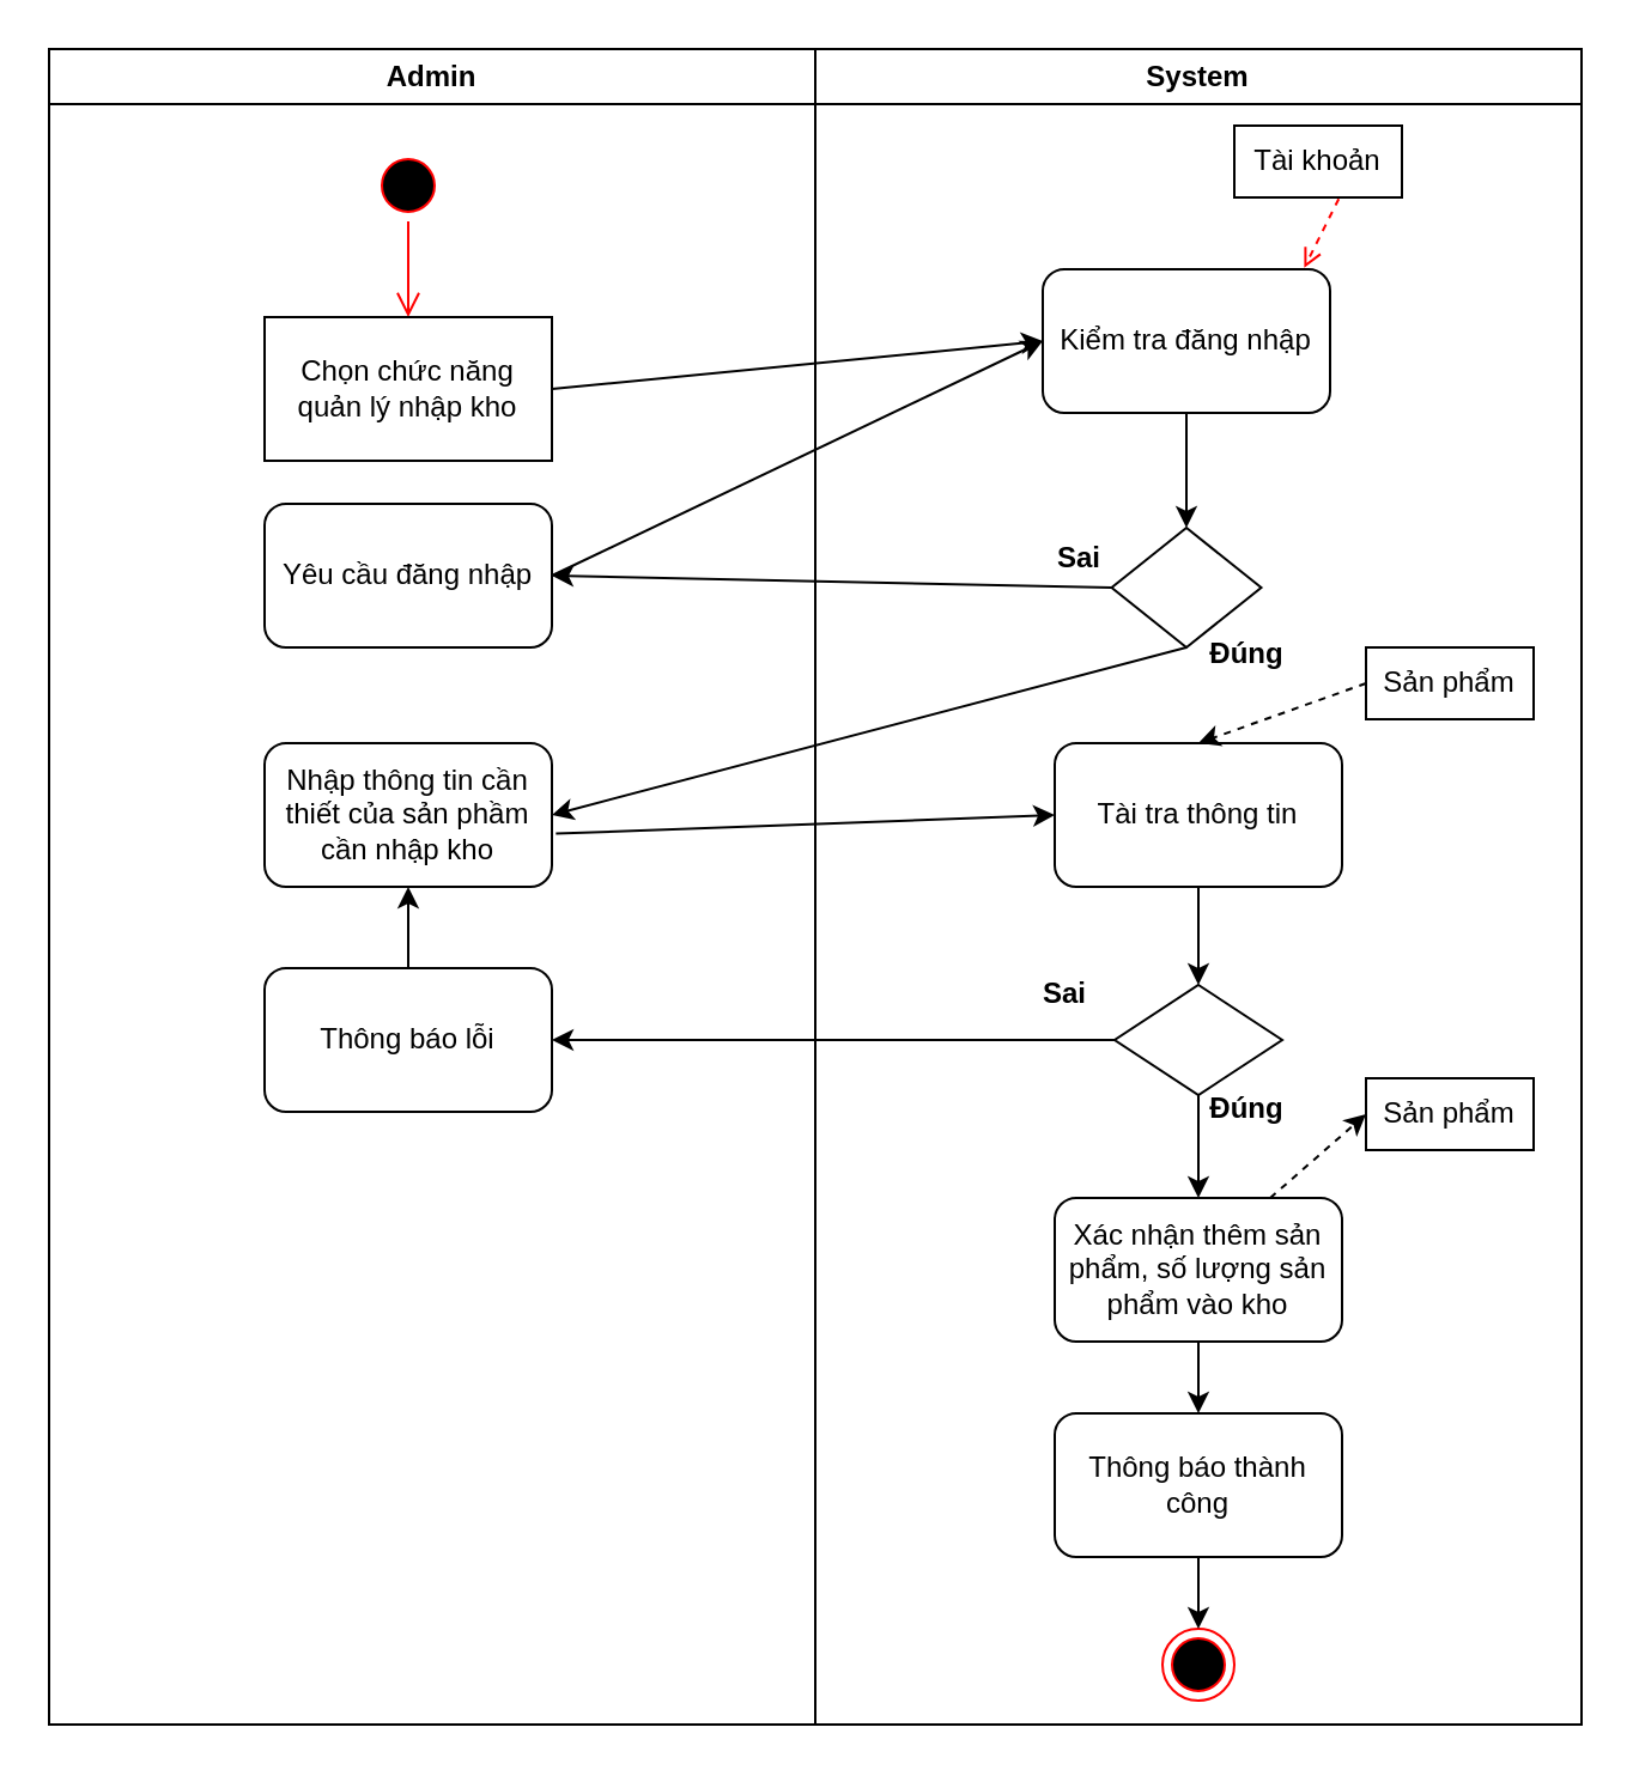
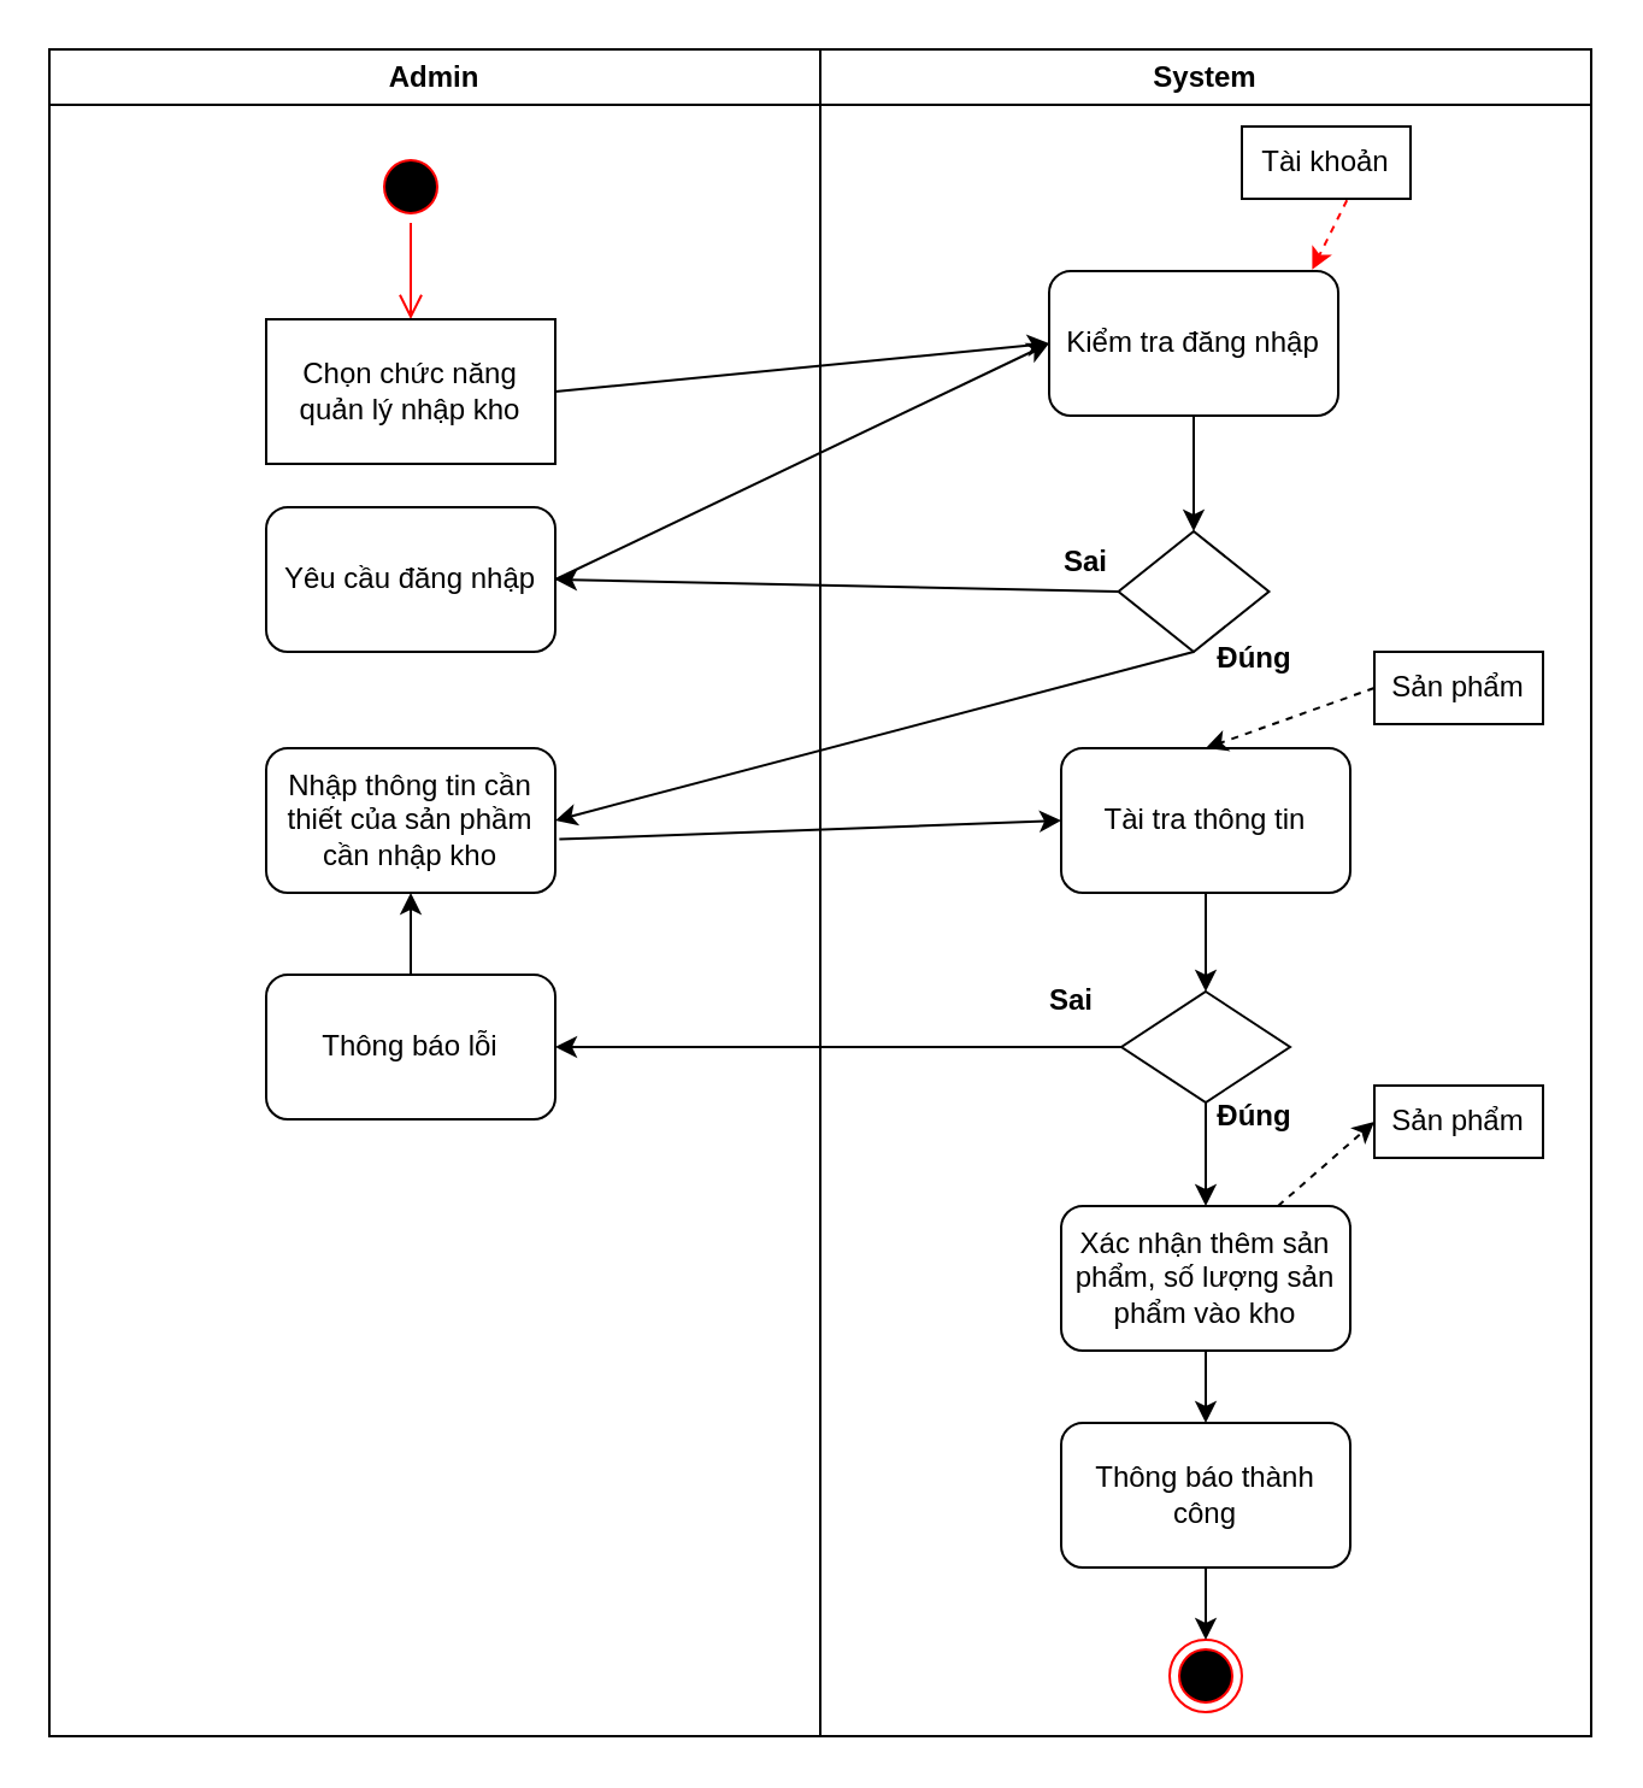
  <mxCell id="0" />
  <mxCell id="1" parent="0" />
  <mxCell id="2" value="Admin" style="swimlane;whiteSpace=wrap;fillColor=#FFFFFF;" parent="1" vertex="1"><mxGeometry x="20" y="20" width="320" height="700" as="geometry" /></mxCell>
  <mxCell id="3" value="" style="ellipse;shape=startState;fillColor=#000000;strokeColor=#ff0000;" parent="2" vertex="1"><mxGeometry x="135" y="42" width="30" height="30" as="geometry" /></mxCell>
  <mxCell id="4" value="" style="edgeStyle=elbowEdgeStyle;elbow=vertical;verticalAlign=bottom;endArrow=open;endSize=8;strokeColor=#FF0000;endFill=1;rounded=0;entryX=0.5;entryY=0;entryDx=0;entryDy=0;exitX=0.5;exitY=1;exitDx=0;exitDy=0;" parent="2" source="3" target="5" edge="1"><mxGeometry x="100" y="40" as="geometry"><mxPoint x="114.5" y="110" as="targetPoint" /><mxPoint x="115.5" y="72" as="sourcePoint" /><Array as="points"><mxPoint x="95" y="98" /></Array></mxGeometry></mxCell>
  <mxCell id="5" value="Chọn chức năng quản lý nhập kho" style="whiteSpace=wrap;html=1;rounded=0;" parent="2" vertex="1"><mxGeometry x="90" y="112" width="120" height="60" as="geometry" /></mxCell>
  <mxCell id="6" value="Yêu cầu đăng nhập" style="rounded=1;whiteSpace=wrap;html=1;" parent="2" vertex="1"><mxGeometry x="90" y="190" width="120" height="60" as="geometry" /></mxCell>
  <mxCell id="7" value="Nhập thông tin cần thiết của sản phầm cần nhập kho" style="rounded=1;whiteSpace=wrap;html=1;" parent="2" vertex="1"><mxGeometry x="90" y="290" width="120" height="60" as="geometry" /></mxCell>
  <mxCell id="8" value="Thông báo lỗi" style="rounded=1;whiteSpace=wrap;html=1;" parent="2" vertex="1"><mxGeometry x="90" y="384" width="120" height="60" as="geometry" /></mxCell>
  <mxCell id="9" value="" style="endArrow=classic;html=1;rounded=0;fontFamily=Helvetica;fontSize=12;fontColor=default;fontStyle=1;entryX=0.5;entryY=1;entryDx=0;entryDy=0;exitX=0.5;exitY=0;exitDx=0;exitDy=0;" edge="1" parent="2" source="8" target="7"><mxGeometry width="50" height="50" relative="1" as="geometry"><mxPoint x="70" y="430" as="sourcePoint" /><mxPoint x="120" y="380" as="targetPoint" /></mxGeometry></mxCell>
  <mxCell id="10" value="System" style="swimlane;whiteSpace=wrap;startSize=23;" parent="1" vertex="1"><mxGeometry x="340" y="20" width="320" height="700" as="geometry" /></mxCell>
  <mxCell id="11" value="Kiểm tra đăng nhập" style="rounded=1;whiteSpace=wrap;html=1;" parent="10" vertex="1"><mxGeometry x="95" y="92" width="120" height="60" as="geometry" /></mxCell>
- <mxCell id="12" value="" style="endArrow=open;html=1;rounded=0;dashed=1;entryX=0.91;entryY=-0.01;entryDx=0;entryDy=0;entryPerimeter=0;exitX=0.623;exitY=1.02;exitDx=0;exitDy=0;exitPerimeter=0;fillColor=#d80073;strokeColor=light-dark(#ff0000, #FFA9E0);" parent="10" source="13" target="11" edge="1"><mxGeometry width="50" height="50" relative="1" as="geometry"><mxPoint x="215" y="62" as="sourcePoint" /><mxPoint x="210" y="32" as="targetPoint" /></mxGeometry></mxCell>
+ <mxCell id="12" value="" style="endArrow=classic;html=1;rounded=0;dashed=1;entryX=0.91;entryY=-0.01;entryDx=0;entryDy=0;entryPerimeter=0;exitX=0.623;exitY=1.02;exitDx=0;exitDy=0;exitPerimeter=0;fillColor=#d80073;strokeColor=light-dark(#ff0000, #FFA9E0);" parent="10" source="13" target="11" edge="1"><mxGeometry width="50" height="50" relative="1" as="geometry"><mxPoint x="215" y="62" as="sourcePoint" /><mxPoint x="210" y="32" as="targetPoint" /></mxGeometry></mxCell>
  <mxCell id="13" value="Tài khoản" style="rounded=0;whiteSpace=wrap;html=1;" parent="10" vertex="1"><mxGeometry x="175" y="32" width="70" height="30" as="geometry" /></mxCell>
  <mxCell id="14" value="Tài tra thông tin" style="rounded=1;whiteSpace=wrap;html=1;" parent="10" vertex="1"><mxGeometry x="100" y="290" width="120" height="60" as="geometry" /></mxCell>
  <mxCell id="15" value="Sản phẩm" style="rounded=0;whiteSpace=wrap;html=1;" parent="10" vertex="1"><mxGeometry x="230" y="250" width="70" height="30" as="geometry" /></mxCell>
  <mxCell id="16" value="Xác nhận thêm sản phẩm, số lượng sản phẩm vào kho" style="rounded=1;whiteSpace=wrap;html=1;" parent="10" vertex="1"><mxGeometry x="100" y="480" width="120" height="60" as="geometry" /></mxCell>
  <mxCell id="17" value="Thông báo thành công" style="rounded=1;whiteSpace=wrap;html=1;" parent="10" vertex="1"><mxGeometry x="100" y="570" width="120" height="60" as="geometry" /></mxCell>
  <mxCell id="18" value="" style="ellipse;html=1;shape=endState;fillColor=#000000;strokeColor=#ff0000;" parent="10" vertex="1"><mxGeometry x="145" y="660" width="30" height="30" as="geometry" /></mxCell>
  <mxCell id="19" value="Sản phẩm" style="rounded=0;whiteSpace=wrap;html=1;" parent="10" vertex="1"><mxGeometry x="230" y="430" width="70" height="30" as="geometry" /></mxCell>
  <mxCell id="20" value="" style="endArrow=classic;html=1;rounded=0;fontFamily=Helvetica;fontSize=12;fontColor=default;fontStyle=1;entryX=0.5;entryY=0;entryDx=0;entryDy=0;exitX=0.5;exitY=1;exitDx=0;exitDy=0;" edge="1" parent="10" source="11" target="21"><mxGeometry width="50" height="50" relative="1" as="geometry"><mxPoint x="40" y="220" as="sourcePoint" /><mxPoint x="155" y="212" as="targetPoint" /></mxGeometry></mxCell>
  <mxCell id="21" value="" style="rhombus;whiteSpace=wrap;html=1;strokeColor=default;align=center;verticalAlign=middle;fontFamily=Helvetica;fontSize=12;fontColor=default;fontStyle=1;fillColor=#FFFFFF;" vertex="1" parent="10"><mxGeometry x="123.75" y="200" width="62.5" height="50" as="geometry" /></mxCell>
  <mxCell id="22" value="" style="html=1;labelBackgroundColor=#ffffff;startArrow=none;startFill=0;startSize=6;endArrow=classic;endFill=1;endSize=6;jettySize=auto;orthogonalLoop=1;strokeWidth=1;dashed=1;fontSize=14;rounded=0;fontFamily=Helvetica;fontColor=default;fontStyle=1;entryX=0.5;entryY=0;entryDx=0;entryDy=0;exitX=0;exitY=0.5;exitDx=0;exitDy=0;" edge="1" parent="10" source="15" target="14"><mxGeometry width="60" height="60" relative="1" as="geometry"><mxPoint x="250" y="380" as="sourcePoint" /><mxPoint x="310" y="320" as="targetPoint" /></mxGeometry></mxCell>
  <mxCell id="23" value="Sai" style="text;html=1;align=center;verticalAlign=middle;resizable=0;points=[];autosize=1;strokeColor=none;fillColor=none;fontFamily=Helvetica;fontSize=12;fontColor=default;fontStyle=1;" vertex="1" parent="10"><mxGeometry x="83.75" y="380" width="40" height="30" as="geometry" /></mxCell>
  <mxCell id="24" value="" style="endArrow=classic;html=1;rounded=0;fontFamily=Helvetica;fontSize=12;fontColor=default;fontStyle=1;exitX=0.5;exitY=1;exitDx=0;exitDy=0;entryX=0.5;entryY=0;entryDx=0;entryDy=0;" edge="1" parent="10" source="14" target="25"><mxGeometry width="50" height="50" relative="1" as="geometry"><mxPoint x="240" y="410" as="sourcePoint" /><mxPoint x="200" y="370" as="targetPoint" /></mxGeometry></mxCell>
  <mxCell id="25" value="" style="rhombus;whiteSpace=wrap;html=1;strokeColor=default;align=center;verticalAlign=middle;fontFamily=Helvetica;fontSize=12;fontColor=default;fontStyle=1;fillColor=#FFFFFF;" vertex="1" parent="10"><mxGeometry x="125" y="391" width="70" height="46" as="geometry" /></mxCell>
  <mxCell id="26" value="" style="html=1;labelBackgroundColor=#ffffff;startArrow=none;startFill=0;startSize=6;endArrow=classic;endFill=1;endSize=6;jettySize=auto;orthogonalLoop=1;strokeWidth=1;dashed=1;fontSize=14;rounded=0;fontFamily=Helvetica;fontColor=default;fontStyle=1;entryX=0;entryY=0.5;entryDx=0;entryDy=0;exitX=0.75;exitY=0;exitDx=0;exitDy=0;" edge="1" parent="10" source="16" target="19"><mxGeometry width="60" height="60" relative="1" as="geometry"><mxPoint x="230" y="470" as="sourcePoint" /><mxPoint x="220" y="525" as="targetPoint" /></mxGeometry></mxCell>
  <mxCell id="27" value="" style="endArrow=classic;html=1;rounded=0;fontFamily=Helvetica;fontSize=12;fontColor=default;fontStyle=1;entryX=0.5;entryY=0;entryDx=0;entryDy=0;exitX=0.5;exitY=1;exitDx=0;exitDy=0;" edge="1" parent="10" source="25" target="16"><mxGeometry width="50" height="50" relative="1" as="geometry"><mxPoint x="50" y="510" as="sourcePoint" /><mxPoint x="100" y="460" as="targetPoint" /></mxGeometry></mxCell>
  <mxCell id="28" value="" style="endArrow=classic;html=1;rounded=0;fontFamily=Helvetica;fontSize=12;fontColor=default;fontStyle=1;entryX=0.5;entryY=0;entryDx=0;entryDy=0;exitX=0.5;exitY=1;exitDx=0;exitDy=0;" edge="1" parent="10" source="16" target="17"><mxGeometry width="50" height="50" relative="1" as="geometry"><mxPoint x="-160" y="610" as="sourcePoint" /><mxPoint x="-110" y="560" as="targetPoint" /></mxGeometry></mxCell>
  <mxCell id="29" value="" style="endArrow=classic;html=1;rounded=0;fontFamily=Helvetica;fontSize=12;fontColor=default;fontStyle=1;entryX=0.5;entryY=0;entryDx=0;entryDy=0;exitX=0.5;exitY=1;exitDx=0;exitDy=0;" edge="1" parent="10" source="17" target="18"><mxGeometry width="50" height="50" relative="1" as="geometry"><mxPoint x="230" y="680" as="sourcePoint" /><mxPoint x="280" y="630" as="targetPoint" /></mxGeometry></mxCell>
  <mxCell id="30" value="" style="endArrow=classic;html=1;rounded=0;fontFamily=Helvetica;fontSize=12;fontColor=default;fontStyle=1;exitX=1;exitY=0.5;exitDx=0;exitDy=0;entryX=0;entryY=0.5;entryDx=0;entryDy=0;" edge="1" parent="1" source="5" target="11"><mxGeometry width="50" height="50" relative="1" as="geometry"><mxPoint x="260" y="170" as="sourcePoint" /><mxPoint x="310" y="120" as="targetPoint" /></mxGeometry></mxCell>
  <mxCell id="31" value="" style="endArrow=classic;html=1;rounded=0;fontFamily=Helvetica;fontSize=12;fontColor=default;fontStyle=1;exitX=1;exitY=0.5;exitDx=0;exitDy=0;entryX=0;entryY=0.5;entryDx=0;entryDy=0;" edge="1" parent="1" source="6" target="11"><mxGeometry width="50" height="50" relative="1" as="geometry"><mxPoint x="260" y="240" as="sourcePoint" /><mxPoint x="310" y="190" as="targetPoint" /></mxGeometry></mxCell>
  <mxCell id="32" value="" style="endArrow=classic;html=1;rounded=0;fontFamily=Helvetica;fontSize=12;fontColor=default;fontStyle=1;entryX=1;entryY=0.5;entryDx=0;entryDy=0;exitX=0;exitY=0.5;exitDx=0;exitDy=0;" edge="1" parent="1" source="21" target="6"><mxGeometry width="50" height="50" relative="1" as="geometry"><mxPoint x="260" y="310" as="sourcePoint" /><mxPoint x="310" y="260" as="targetPoint" /></mxGeometry></mxCell>
  <mxCell id="33" value="" style="endArrow=classic;html=1;rounded=0;fontFamily=Helvetica;fontSize=12;fontColor=default;fontStyle=1;exitX=0.5;exitY=1;exitDx=0;exitDy=0;entryX=1;entryY=0.5;entryDx=0;entryDy=0;" edge="1" parent="1" source="21" target="7"><mxGeometry width="50" height="50" relative="1" as="geometry"><mxPoint x="260" y="310" as="sourcePoint" /><mxPoint x="310" y="260" as="targetPoint" /></mxGeometry></mxCell>
  <mxCell id="34" value="Sai" style="text;html=1;align=center;verticalAlign=middle;resizable=0;points=[];autosize=1;strokeColor=none;fillColor=none;fontFamily=Helvetica;fontSize=12;fontColor=default;fontStyle=1;" vertex="1" parent="1"><mxGeometry x="430" y="218" width="40" height="30" as="geometry" /></mxCell>
  <mxCell id="35" value="Đúng" style="text;html=1;align=center;verticalAlign=middle;resizable=0;points=[];autosize=1;strokeColor=none;fillColor=none;fontFamily=Helvetica;fontSize=12;fontColor=default;fontStyle=1;" vertex="1" parent="1"><mxGeometry x="495" y="258" width="50" height="30" as="geometry" /></mxCell>
  <mxCell id="36" value="" style="endArrow=classic;html=1;rounded=0;fontFamily=Helvetica;fontSize=12;fontColor=default;fontStyle=1;entryX=0;entryY=0.5;entryDx=0;entryDy=0;exitX=1.014;exitY=0.63;exitDx=0;exitDy=0;exitPerimeter=0;" edge="1" parent="1" source="7" target="14"><mxGeometry width="50" height="50" relative="1" as="geometry"><mxPoint x="230" y="390" as="sourcePoint" /><mxPoint x="280" y="340" as="targetPoint" /></mxGeometry></mxCell>
  <mxCell id="37" value="" style="endArrow=classic;html=1;rounded=0;fontFamily=Helvetica;fontSize=12;fontColor=default;fontStyle=1;entryX=1;entryY=0.5;entryDx=0;entryDy=0;exitX=0;exitY=0.5;exitDx=0;exitDy=0;" edge="1" parent="1" source="25" target="8"><mxGeometry width="50" height="50" relative="1" as="geometry"><mxPoint x="460" y="434" as="sourcePoint" /><mxPoint x="250" y="500" as="targetPoint" /></mxGeometry></mxCell>
  <mxCell id="38" value="Đúng" style="text;html=1;align=center;verticalAlign=middle;resizable=0;points=[];autosize=1;strokeColor=none;fillColor=none;fontFamily=Helvetica;fontSize=12;fontColor=default;fontStyle=1;" vertex="1" parent="1"><mxGeometry x="495" y="448" width="50" height="30" as="geometry" /></mxCell>
